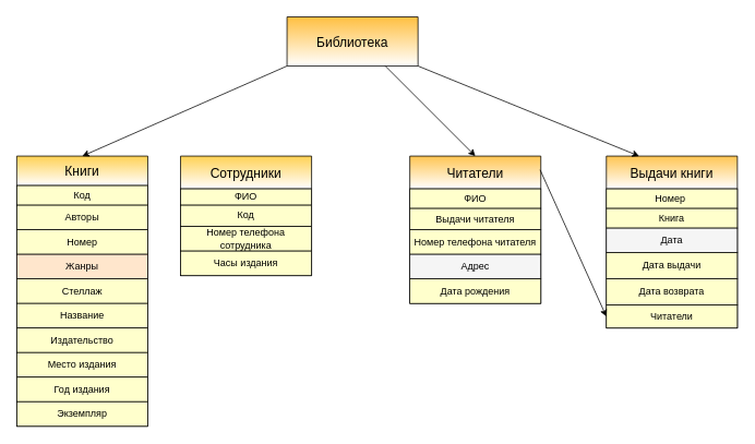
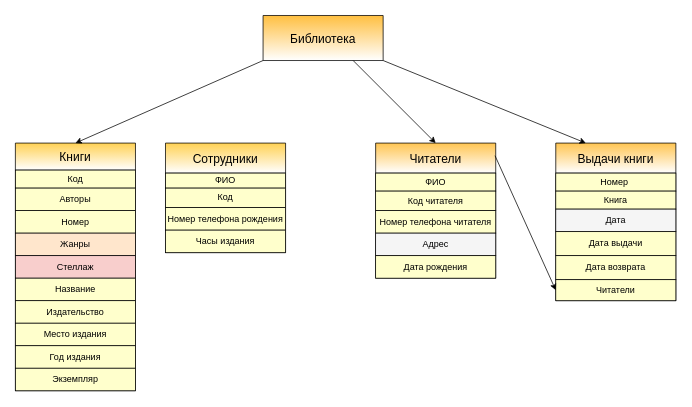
  <mxCell id="0" />
  <mxCell id="1" value="Untitled Layer" style="" parent="0" />
  <mxCell id="2" style="" parent="0" />
  <mxCell id="3" value="Читатели" style="swimlane;fontStyle=0;childLayout=stackLayout;horizontal=1;startSize=40;horizontalStack=0;resizeParent=1;resizeParentMax=0;resizeLast=0;collapsible=1;marginBottom=0;align=center;fontSize=16;gradientDirection=north;gradientColor=#FFC552;" vertex="1" parent="2"><mxGeometry x="500" y="190" width="160" height="180" as="geometry" /></mxCell>
  <mxCell id="4" style="edgeStyle=orthogonalEdgeStyle;rounded=0;orthogonalLoop=1;jettySize=auto;html=1;exitX=0.5;exitY=1;exitDx=0;exitDy=0;entryX=0.5;entryY=0;entryDx=0;entryDy=0;fontFamily=Helvetica;" edge="1" parent="3" source="5" target="7"><mxGeometry relative="1" as="geometry" /></mxCell>
  <mxCell id="5" value="ФИО" style="rounded=0;whiteSpace=wrap;html=1;fontFamily=Helvetica;fillColor=#FFFFCC;" vertex="1" parent="3"><mxGeometry y="40" width="160" height="24" as="geometry" /></mxCell>
- <mxCell id="6" value="Выдачи читателя" style="rounded=0;whiteSpace=wrap;html=1;fillColor=#FFFFCC;gradientColor=none;fontFamily=Helvetica;fontSize=12;" vertex="1" parent="3"><mxGeometry y="64" width="160" height="26" as="geometry" /></mxCell>
+ <mxCell id="6" value="Код читателя" style="rounded=0;whiteSpace=wrap;html=1;fillColor=#FFFFCC;gradientColor=none;fontFamily=Helvetica;fontSize=12;" vertex="1" parent="3"><mxGeometry y="64" width="160" height="26" as="geometry" /></mxCell>
  <mxCell id="7" value="Номер телефона читателя" style="rounded=0;whiteSpace=wrap;html=1;fontFamily=Helvetica;fillColor=#FFFFCC;" vertex="1" parent="3"><mxGeometry y="90" width="160" height="30" as="geometry" /></mxCell>
  <mxCell id="8" value="Адрес" style="rounded=0;whiteSpace=wrap;html=1;fontFamily=Helvetica;fillColor=#f5f5f5;" vertex="1" parent="3"><mxGeometry y="120" width="160" height="30" as="geometry" /></mxCell>
  <mxCell id="9" value="Дата рождения" style="rounded=0;whiteSpace=wrap;html=1;fillColor=#FFFFCC;gradientColor=none;fontFamily=Helvetica;fontSize=12;" vertex="1" parent="3"><mxGeometry y="150" width="160" height="30" as="geometry" /></mxCell>
  <mxCell id="10" value="Выдачи книги" style="swimlane;fontStyle=0;childLayout=stackLayout;horizontal=1;startSize=40;horizontalStack=0;resizeParent=1;resizeParentMax=0;resizeLast=0;collapsible=1;marginBottom=0;align=center;fontSize=16;gradientDirection=north;gradientColor=#FFC552;" vertex="1" parent="2"><mxGeometry x="740" y="190" width="160" height="210" as="geometry" /></mxCell>
  <mxCell id="11" value="Номер&amp;nbsp;" style="rounded=0;whiteSpace=wrap;html=1;fontFamily=Helvetica;fillColor=#FFFFCC;" vertex="1" parent="10"><mxGeometry y="40" width="160" height="24" as="geometry" /></mxCell>
  <mxCell id="12" value="Книга" style="rounded=0;whiteSpace=wrap;html=1;fontFamily=Helvetica;fillColor=#FFFFCC;" vertex="1" parent="10"><mxGeometry y="64" width="160" height="24" as="geometry" /></mxCell>
  <mxCell id="13" value="Дата" style="rounded=0;whiteSpace=wrap;html=1;fontFamily=Helvetica;fillColor=#f5f5f5;" vertex="1" parent="10"><mxGeometry y="88" width="160" height="30" as="geometry" /></mxCell>
  <mxCell id="14" value="Дата выдачи" style="rounded=0;whiteSpace=wrap;html=1;fillColor=#FFFFCC;gradientColor=none;fontFamily=Helvetica;fontSize=12;" vertex="1" parent="10"><mxGeometry y="118" width="160" height="32" as="geometry" /></mxCell>
  <mxCell id="15" value="Дата возврата" style="rounded=0;whiteSpace=wrap;html=1;fillColor=#FFFFCC;gradientColor=none;fontFamily=Helvetica;fontSize=12;" vertex="1" parent="10"><mxGeometry y="150" width="160" height="32" as="geometry" /></mxCell>
  <mxCell id="16" value="Читатели" style="rounded=0;whiteSpace=wrap;html=1;fillColor=#FFFFCC;gradientColor=none;fontFamily=Helvetica;fontSize=12;" vertex="1" parent="10"><mxGeometry y="182" width="160" height="28" as="geometry" /></mxCell>
  <mxCell id="17" value="Библиотека" style="swimlane;fontStyle=0;childLayout=stackLayout;horizontal=1;startSize=60;horizontalStack=0;resizeParent=1;resizeParentMax=0;resizeLast=0;collapsible=1;marginBottom=0;align=center;fontSize=16;gradientDirection=north;gradientColor=#FFBF40;" vertex="1" parent="2"><mxGeometry x="350" y="20" width="160" height="60" as="geometry" /></mxCell>
  <mxCell id="18" style="edgeStyle=orthogonalEdgeStyle;rounded=0;orthogonalLoop=1;jettySize=auto;html=1;exitX=0.5;exitY=1;exitDx=0;exitDy=0;fontFamily=Helvetica;" edge="1" parent="17"><mxGeometry relative="1" as="geometry"><mxPoint x="80" y="90" as="sourcePoint" /><mxPoint x="80" y="90" as="targetPoint" /></mxGeometry></mxCell>
  <mxCell id="19" value="Книги" style="swimlane;fontStyle=0;childLayout=stackLayout;horizontal=1;startSize=36;horizontalStack=0;resizeParent=1;resizeParentMax=0;resizeLast=0;collapsible=1;marginBottom=0;align=center;fontSize=16;gradientDirection=north;gradientColor=#FFD154;" vertex="1" parent="2"><mxGeometry x="20" y="190" width="160" height="330" as="geometry" /></mxCell>
  <mxCell id="20" value="Код" style="rounded=0;whiteSpace=wrap;html=1;fontFamily=Helvetica;fillColor=#FFFFCC;" vertex="1" parent="19"><mxGeometry y="36" width="160" height="24" as="geometry" /></mxCell>
  <mxCell id="21" value="Авторы" style="rounded=0;whiteSpace=wrap;html=1;fontFamily=Helvetica;fillColor=#FFFFCC;" vertex="1" parent="19"><mxGeometry y="60" width="160" height="30" as="geometry" /></mxCell>
  <mxCell id="22" value="Номер" style="rounded=0;whiteSpace=wrap;html=1;fontFamily=Helvetica;fillColor=#FFFFCC;" vertex="1" parent="19"><mxGeometry y="90" width="160" height="30" as="geometry" /></mxCell>
  <mxCell id="23" value="Жанры" style="rounded=0;whiteSpace=wrap;html=1;fontFamily=Helvetica;fillColor=#ffe6cc;" vertex="1" parent="19"><mxGeometry y="120" width="160" height="30" as="geometry" /></mxCell>
- <mxCell id="24" value="Стеллаж" style="rounded=0;whiteSpace=wrap;html=1;fontFamily=Helvetica;fillColor=#FFFFCC;" vertex="1" parent="19"><mxGeometry y="150" width="160" height="30" as="geometry" /></mxCell>
+ <mxCell id="24" value="Стеллаж" style="rounded=0;whiteSpace=wrap;html=1;fontFamily=Helvetica;fillColor=#f8cecc;" vertex="1" parent="19"><mxGeometry y="150" width="160" height="30" as="geometry" /></mxCell>
  <mxCell id="25" value="Название" style="rounded=0;whiteSpace=wrap;html=1;fontFamily=Helvetica;fillColor=#FFFFCC;" vertex="1" parent="19"><mxGeometry y="180" width="160" height="30" as="geometry" /></mxCell>
  <mxCell id="26" value="Издательство" style="rounded=0;whiteSpace=wrap;html=1;fillColor=#FFFFCC;gradientColor=none;fontFamily=Helvetica;fontSize=12;" vertex="1" parent="19"><mxGeometry y="210" width="160" height="30" as="geometry" /></mxCell>
  <mxCell id="27" value="Место издания" style="rounded=0;whiteSpace=wrap;html=1;fillColor=#FFFFCC;gradientColor=none;fontFamily=Helvetica;fontSize=12;" vertex="1" parent="19"><mxGeometry y="240" width="160" height="30" as="geometry" /></mxCell>
  <mxCell id="28" value="Год издания" style="rounded=0;whiteSpace=wrap;html=1;fillColor=#FFFFCC;gradientColor=none;fontFamily=Helvetica;fontSize=12;" vertex="1" parent="19"><mxGeometry y="270" width="160" height="30" as="geometry" /></mxCell>
  <mxCell id="29" value="Экземпляр" style="rounded=0;whiteSpace=wrap;html=1;fillColor=#FFFFCC;gradientColor=none;fontFamily=Helvetica;fontSize=12;" vertex="1" parent="19"><mxGeometry y="300" width="160" height="30" as="geometry" /></mxCell>
  <mxCell id="30" value="" style="endArrow=classic;html=1;fontFamily=Helvetica;entryX=0.5;entryY=0;entryDx=0;entryDy=0;exitX=0;exitY=1;exitDx=0;exitDy=0;" edge="1" parent="2" source="17" target="19"><mxGeometry width="50" height="50" relative="1" as="geometry"><mxPoint x="220" y="470" as="sourcePoint" /><mxPoint x="260" y="770" as="targetPoint" /></mxGeometry></mxCell>
  <mxCell id="31" value="" style="endArrow=classic;html=1;fontFamily=Helvetica;fontSize=12;exitX=0.994;exitY=0.093;exitDx=0;exitDy=0;entryX=0;entryY=0.5;entryDx=0;entryDy=0;exitPerimeter=0;" edge="1" parent="2" source="3" target="16"><mxGeometry width="50" height="50" relative="1" as="geometry"><mxPoint x="630" as="sourcePoint" y="310" /><mxPoint x="690" as="targetPoint" y="310" /></mxGeometry></mxCell>
  <mxCell id="32" value="" style="endArrow=classic;html=1;fontFamily=Helvetica;fontSize=12;entryX=0.5;entryY=0;entryDx=0;entryDy=0;exitX=0.75;exitY=1;exitDx=0;exitDy=0;" edge="1" parent="2" source="17" target="3"><mxGeometry width="50" height="50" relative="1" as="geometry"><mxPoint x="460" y="90" as="sourcePoint" /><mxPoint x="430" y="400" as="targetPoint" /></mxGeometry></mxCell>
  <mxCell id="33" value="" style="endArrow=classic;html=1;fontFamily=Helvetica;fontSize=12;exitX=1;exitY=1;exitDx=0;exitDy=0;entryX=0.25;entryY=0;entryDx=0;entryDy=0;" edge="1" parent="2" source="17" target="10"><mxGeometry width="50" height="50" relative="1" as="geometry"><mxPoint x="380" y="450" as="sourcePoint" /><mxPoint x="430" y="400" as="targetPoint" /></mxGeometry></mxCell>
  <mxCell id="34" value="Сотрудники" style="swimlane;fontStyle=0;childLayout=stackLayout;horizontal=1;startSize=40;horizontalStack=0;resizeParent=1;resizeParentMax=0;resizeLast=0;collapsible=1;marginBottom=0;align=center;fontSize=16;gradientDirection=north;gradientColor=#FFD154;" vertex="1" parent="2"><mxGeometry x="220" y="190" width="160" height="146" as="geometry" /></mxCell>
  <mxCell id="35" value="ФИО" style="rounded=0;whiteSpace=wrap;html=1;fillColor=#FFFFCC;gradientColor=none;fontFamily=Helvetica;fontSize=12;" vertex="1" parent="34"><mxGeometry y="40" width="160" height="20" as="geometry" /></mxCell>
  <mxCell id="36" value="Код" style="rounded=0;whiteSpace=wrap;html=1;fontFamily=Helvetica;fillColor=#FFFFCC;" vertex="1" parent="34"><mxGeometry y="60" width="160" height="26" as="geometry" /></mxCell>
- <mxCell id="37" value="Номер телефона сотрудника" style="rounded=0;whiteSpace=wrap;html=1;fillColor=#FFFFCC;gradientColor=none;fontFamily=Helvetica;fontSize=12;" vertex="1" parent="34"><mxGeometry y="86" width="160" height="30" as="geometry" /></mxCell>
+ <mxCell id="37" value="Номер телефона рождения" style="rounded=0;whiteSpace=wrap;html=1;fillColor=#FFFFCC;gradientColor=none;fontFamily=Helvetica;fontSize=12;" vertex="1" parent="34"><mxGeometry y="86" width="160" height="30" as="geometry" /></mxCell>
  <mxCell id="38" value="Часы издания" style="rounded=0;whiteSpace=wrap;html=1;fillColor=#FFFFCC;gradientColor=none;fontFamily=Helvetica;fontSize=12;" vertex="1" parent="34"><mxGeometry y="116" width="160" height="30" as="geometry" /></mxCell>
